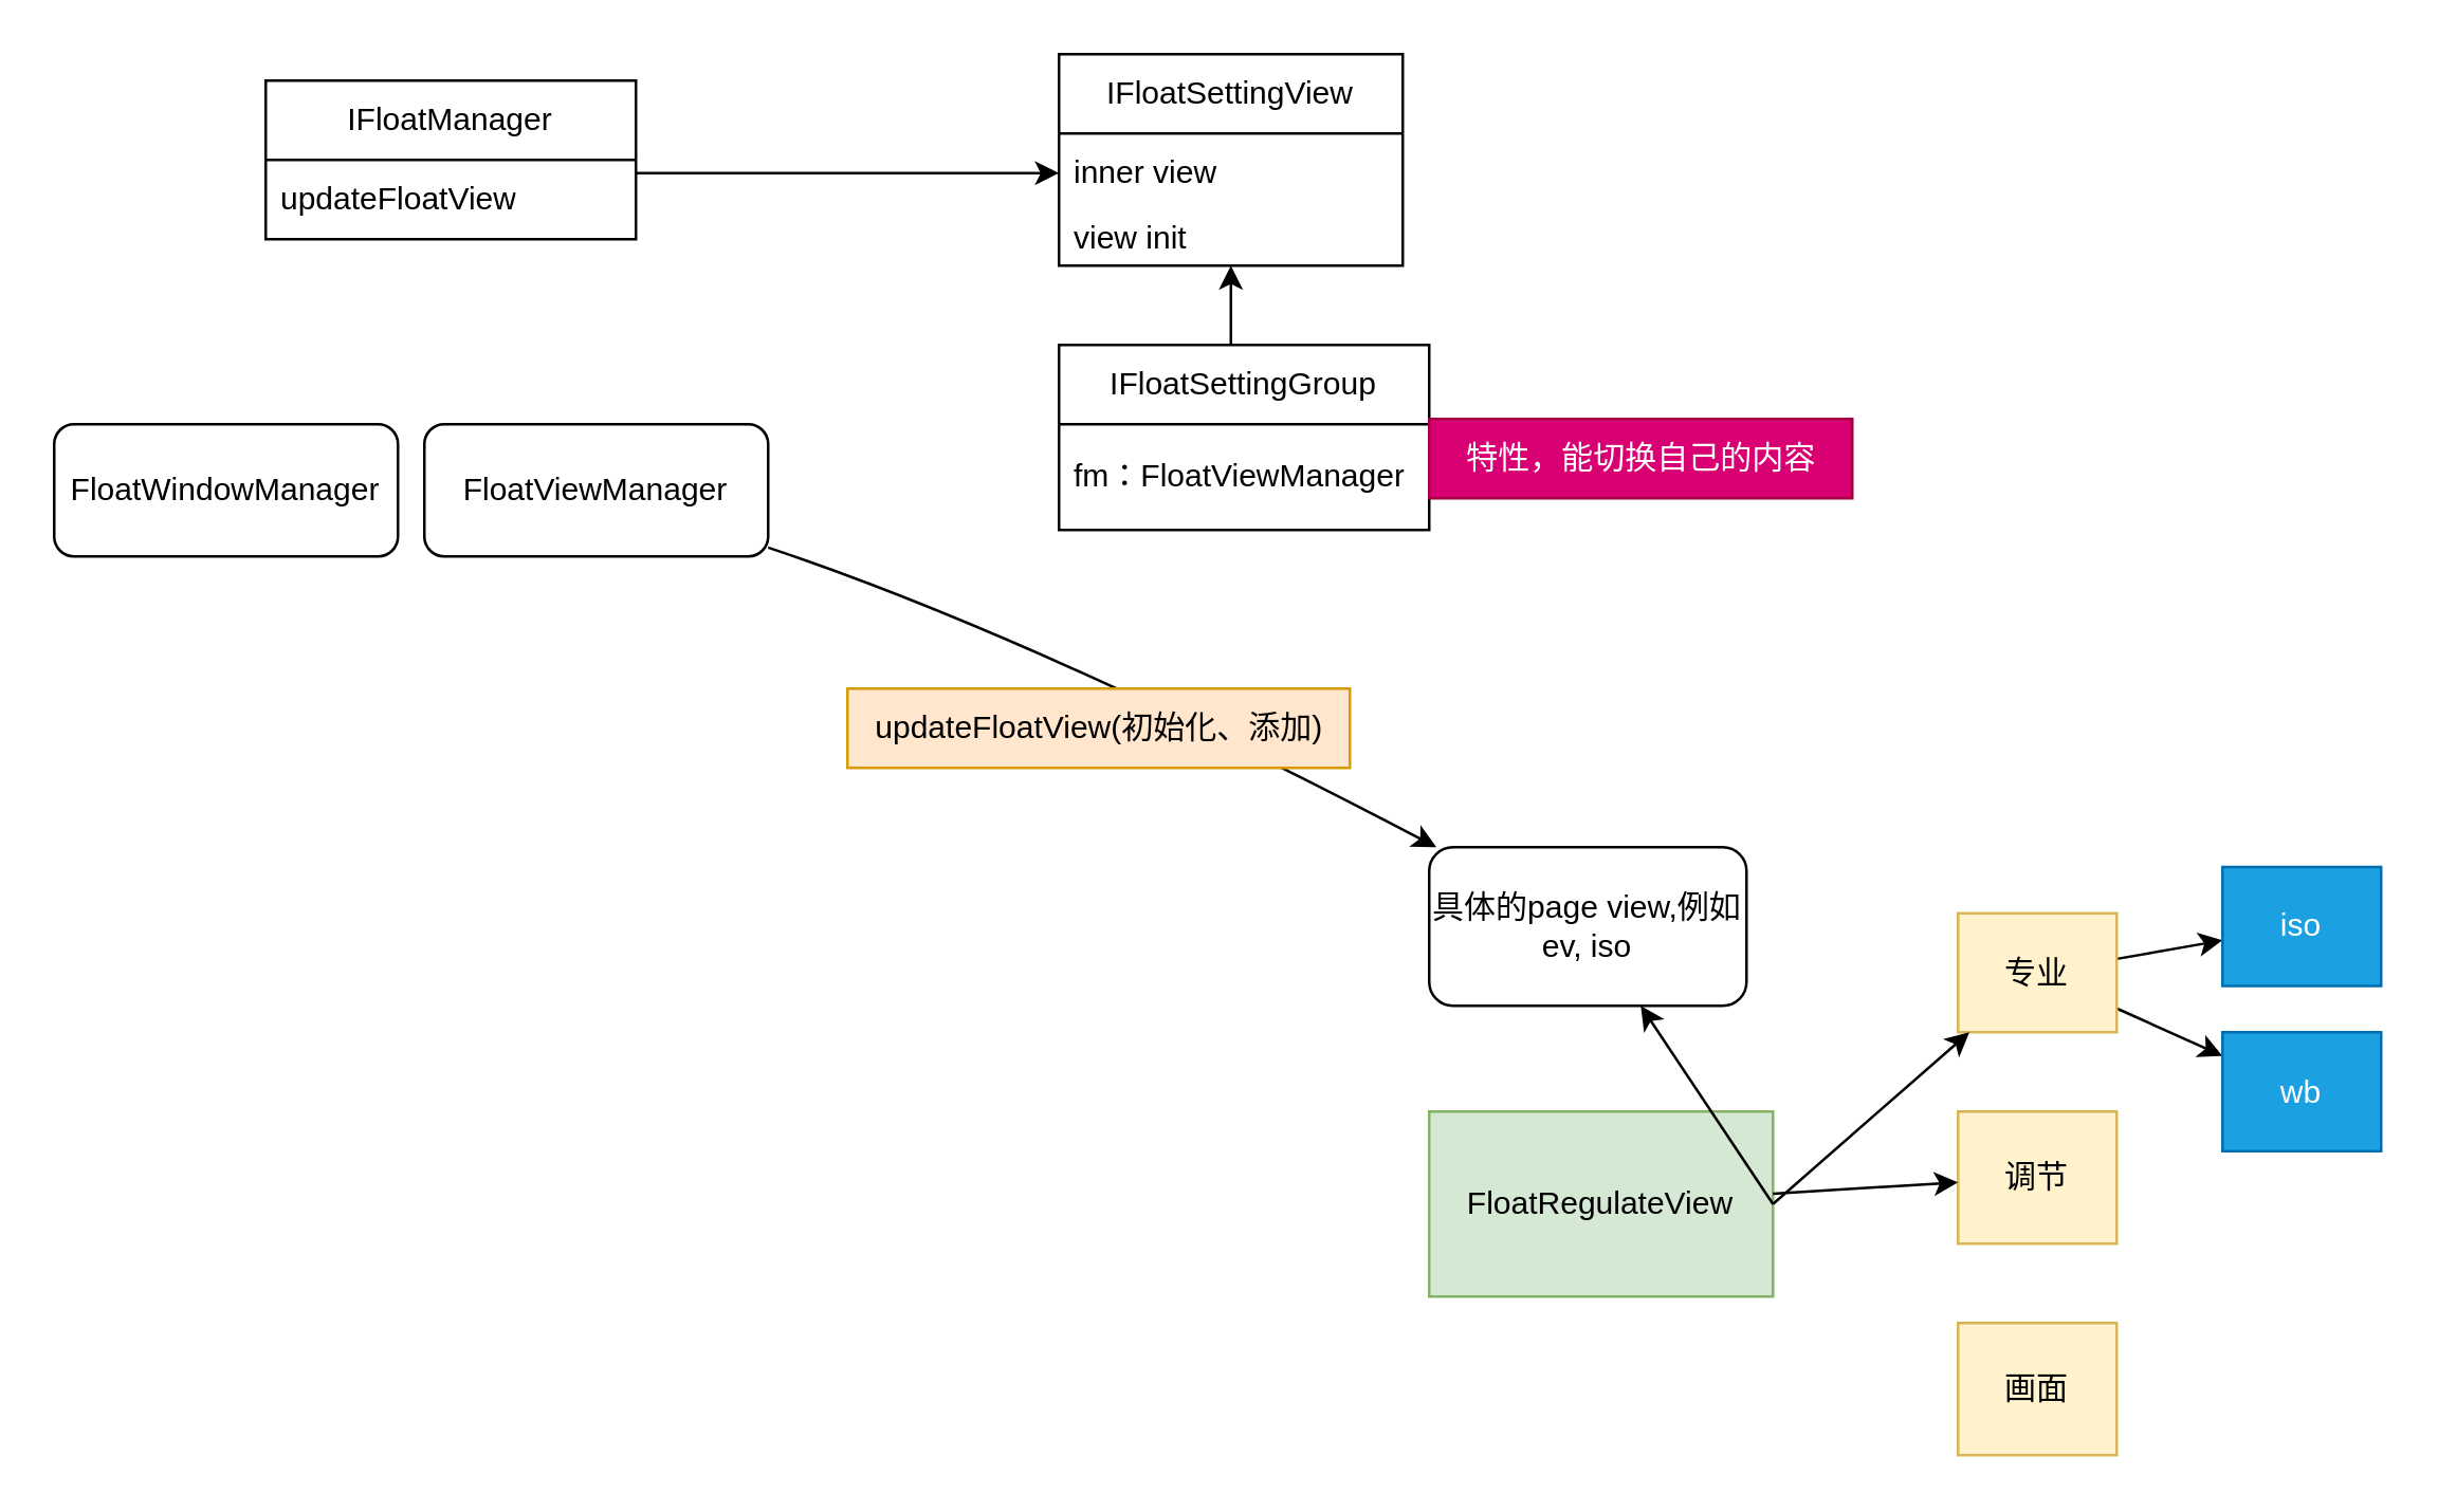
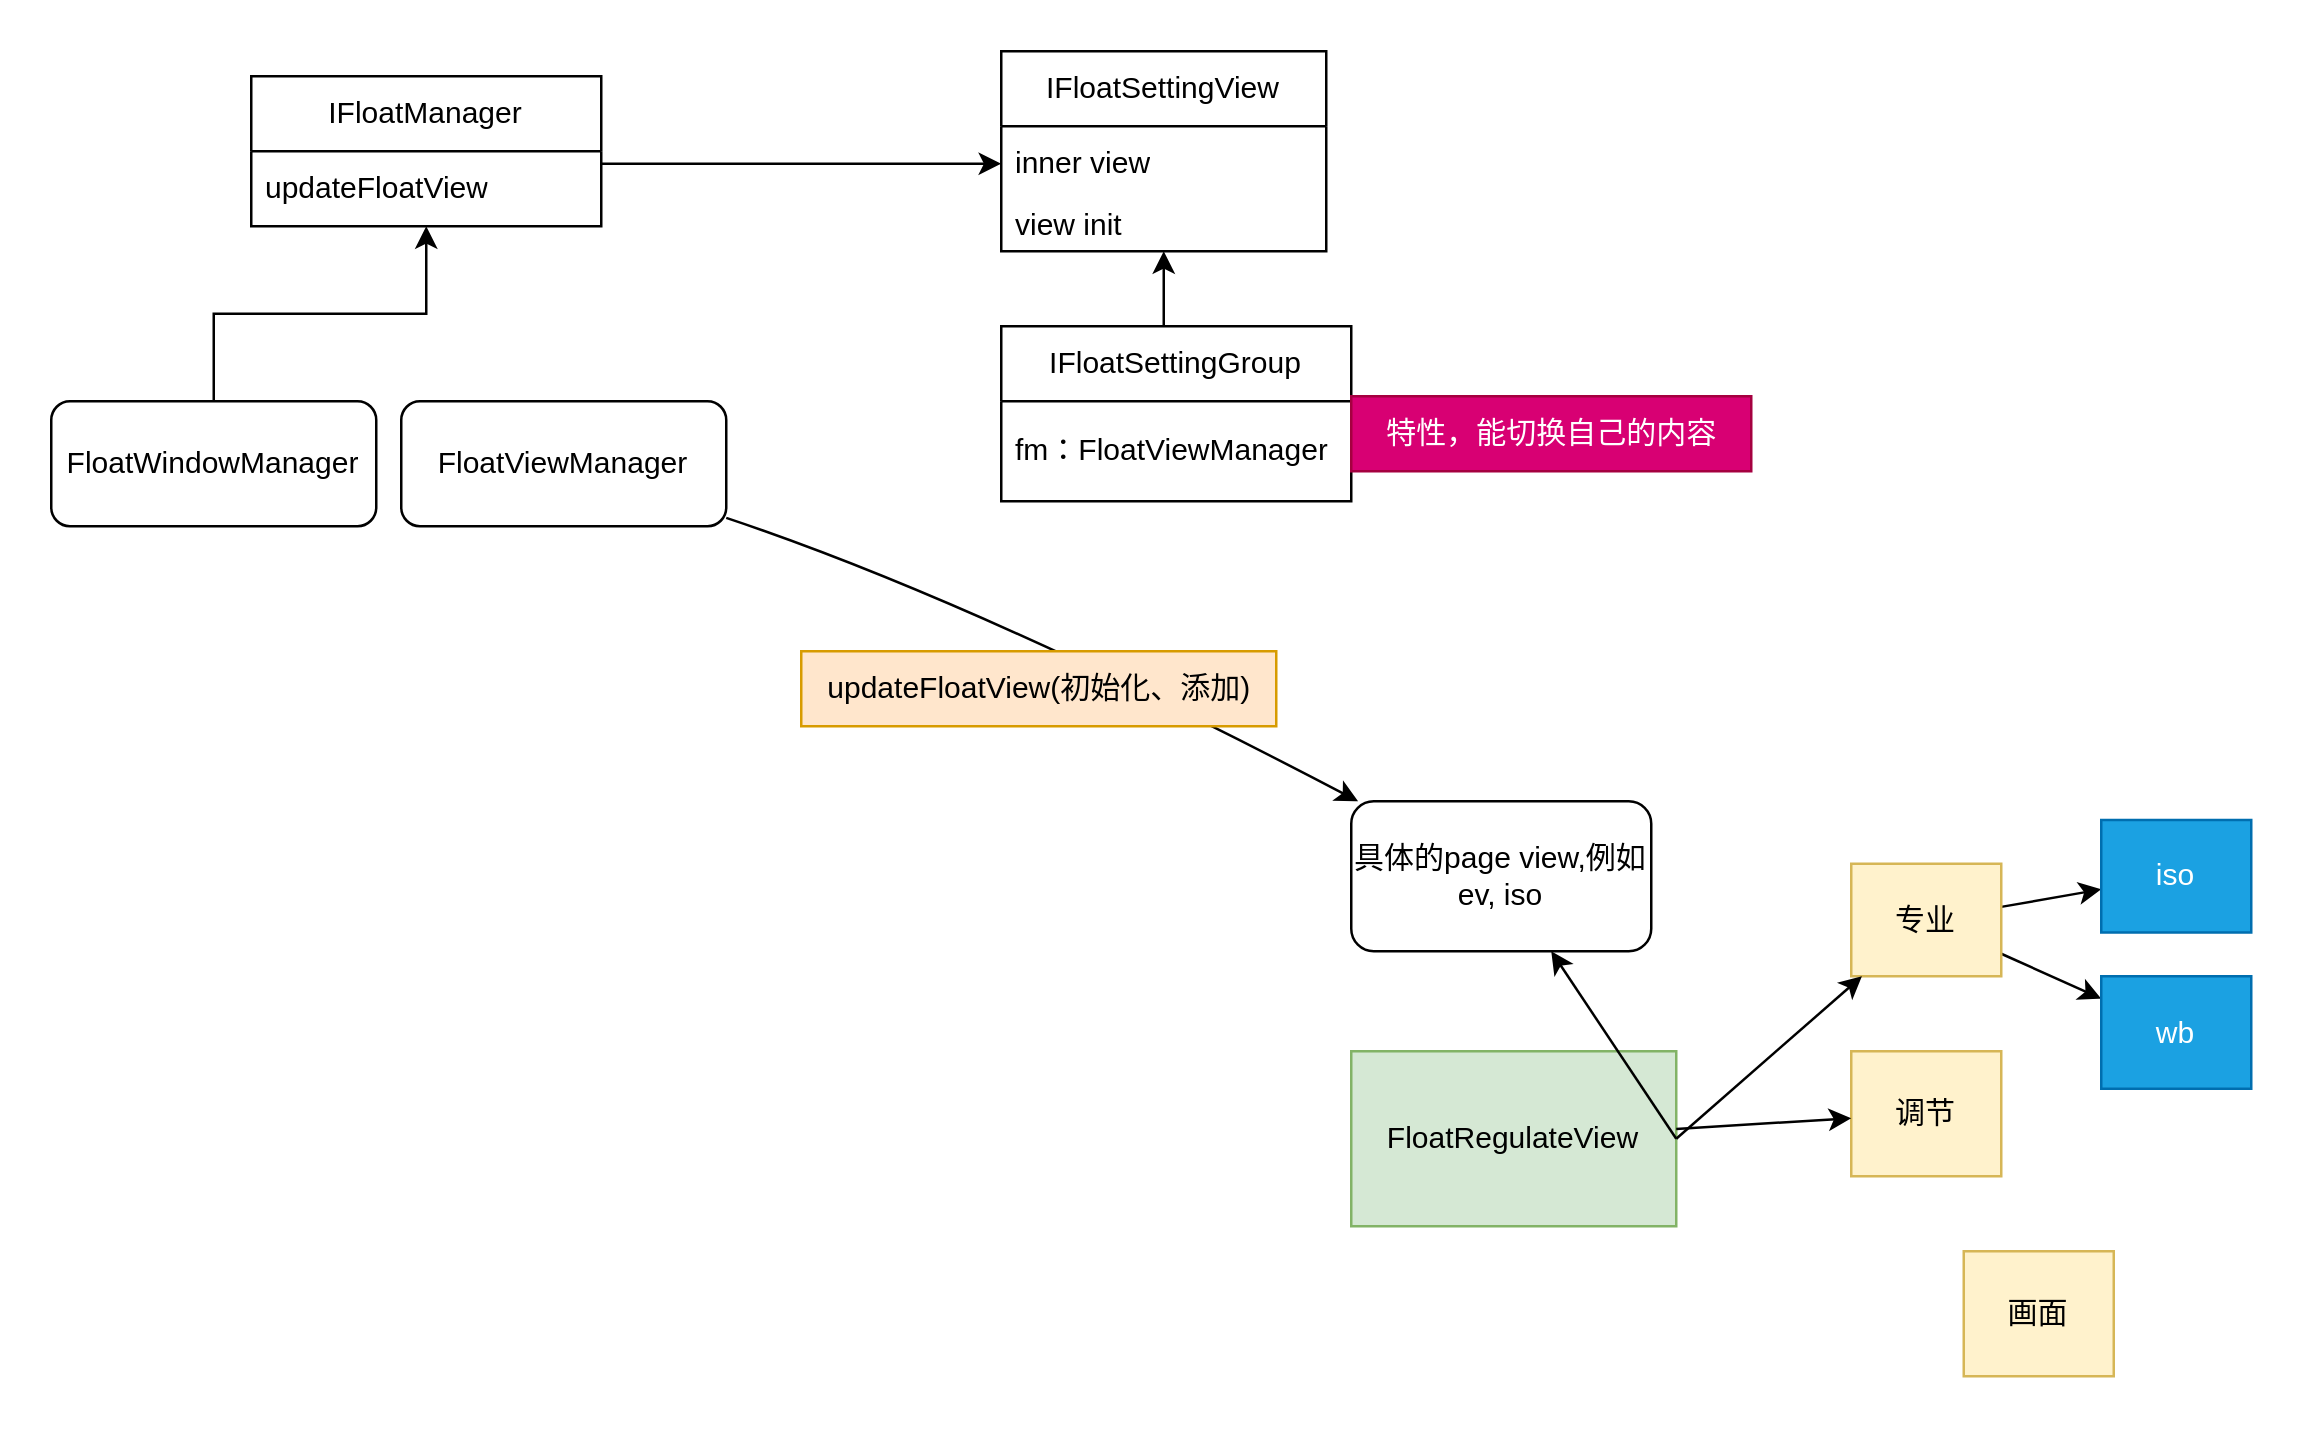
  <mxCell id="0" />
  <mxCell id="1" parent="0" />
  <mxCell id="2" value="IFloatSettingView" style="swimlane;fontStyle=0;childLayout=stackLayout;horizontal=1;startSize=30;horizontalStack=0;resizeParent=1;resizeParentMax=0;resizeLast=0;collapsible=1;marginBottom=0;whiteSpace=wrap;html=1;" vertex="1" parent="1"><mxGeometry x="400" y="20" width="130" height="80" as="geometry" /></mxCell>
  <mxCell id="3" value="inner view" style="text;strokeColor=none;fillColor=none;align=left;verticalAlign=middle;spacingLeft=4;spacingRight=4;overflow=hidden;points=[[0,0.5],[1,0.5]];portConstraint=eastwest;rotatable=0;whiteSpace=wrap;html=1;" vertex="1" parent="2"><mxGeometry y="30" width="130" height="30" as="geometry" /></mxCell>
  <mxCell id="4" value="view init" style="text;strokeColor=none;fillColor=none;align=left;verticalAlign=middle;spacingLeft=4;spacingRight=4;overflow=hidden;points=[[0,0.5],[1,0.5]];portConstraint=eastwest;rotatable=0;whiteSpace=wrap;html=1;" vertex="1" parent="2"><mxGeometry y="60" width="130" height="20" as="geometry" /></mxCell>
  <mxCell id="5" value="IFloatManager" style="swimlane;fontStyle=0;childLayout=stackLayout;horizontal=1;startSize=30;horizontalStack=0;resizeParent=1;resizeParentMax=0;resizeLast=0;collapsible=1;marginBottom=0;whiteSpace=wrap;html=1;" vertex="1" parent="1"><mxGeometry x="100" y="30" width="140" height="60" as="geometry" /></mxCell>
  <mxCell id="6" value="updateFloatView" style="text;strokeColor=none;fillColor=none;align=left;verticalAlign=middle;spacingLeft=4;spacingRight=4;overflow=hidden;points=[[0,0.5],[1,0.5]];portConstraint=eastwest;rotatable=0;whiteSpace=wrap;html=1;" vertex="1" parent="5"><mxGeometry y="30" width="140" height="30" as="geometry" /></mxCell>
  <mxCell id="7" style="edgeStyle=orthogonalEdgeStyle;rounded=0;orthogonalLoop=1;jettySize=auto;html=1;" edge="1" parent="1" source="6" target="2"><mxGeometry relative="1" as="geometry"><Array as="points"><mxPoint x="280" y="65" /><mxPoint x="280" y="65" /></Array></mxGeometry></mxCell>
+ <mxCell id="8" style="edgeStyle=orthogonalEdgeStyle;rounded=0;orthogonalLoop=1;jettySize=auto;html=1;" edge="1" parent="1" source="9" target="5"><mxGeometry relative="1" as="geometry" /></mxCell>
  <mxCell id="9" value="FloatWindowManager" style="rounded=1;whiteSpace=wrap;html=1;" vertex="1" parent="1"><mxGeometry x="20" y="160" width="130" height="50" as="geometry" /></mxCell>
  <mxCell id="10" value="FloatViewManager" style="rounded=1;whiteSpace=wrap;html=1;" vertex="1" parent="1"><mxGeometry x="160" y="160" width="130" height="50" as="geometry" /></mxCell>
  <mxCell id="11" value="具体的page view,例如ev, iso" style="rounded=1;whiteSpace=wrap;html=1;" vertex="1" parent="1"><mxGeometry x="540" y="320" width="120" height="60" as="geometry" /></mxCell>
  <mxCell id="12" value="" style="curved=1;endArrow=classic;html=1;rounded=0;" edge="1" parent="1" source="10" target="11"><mxGeometry width="50" height="50" relative="1" as="geometry"><mxPoint x="244.444" y="220" as="sourcePoint" /><mxPoint x="500" y="239.714" as="targetPoint" /><Array as="points"><mxPoint x="390" y="240" /></Array></mxGeometry></mxCell>
  <mxCell id="13" value="updateFloatView(初始化、添加)" style="text;html=1;align=center;verticalAlign=middle;resizable=0;points=[];autosize=1;strokeColor=#d79b00;fillColor=#ffe6cc;" vertex="1" parent="1"><mxGeometry x="320" y="260" width="190" height="30" as="geometry" /></mxCell>
  <mxCell id="14" style="edgeStyle=orthogonalEdgeStyle;rounded=0;orthogonalLoop=1;jettySize=auto;html=1;" edge="1" parent="1" source="15" target="2"><mxGeometry relative="1" as="geometry"><Array as="points"><mxPoint x="465" y="120" /><mxPoint x="465" y="120" /></Array></mxGeometry></mxCell>
  <mxCell id="15" value="IFloatSettingGroup" style="swimlane;fontStyle=0;childLayout=stackLayout;horizontal=1;startSize=30;horizontalStack=0;resizeParent=1;resizeParentMax=0;resizeLast=0;collapsible=1;marginBottom=0;whiteSpace=wrap;html=1;" vertex="1" parent="1"><mxGeometry x="400" y="130" width="140" height="70" as="geometry" /></mxCell>
  <mxCell id="16" value="fm：FloatViewManager" style="text;strokeColor=none;fillColor=none;align=left;verticalAlign=middle;spacingLeft=4;spacingRight=4;overflow=hidden;points=[[0,0.5],[1,0.5]];portConstraint=eastwest;rotatable=0;whiteSpace=wrap;html=1;" vertex="1" parent="15"><mxGeometry y="30" width="140" height="40" as="geometry" /></mxCell>
  <mxCell id="17" value="FloatRegulateView" style="rounded=0;whiteSpace=wrap;html=1;fillColor=#d5e8d4;strokeColor=#82b366;" vertex="1" parent="1"><mxGeometry x="540" y="420" width="130" height="70" as="geometry" /></mxCell>
  <mxCell id="18" style="rounded=0;orthogonalLoop=1;jettySize=auto;html=1;" edge="1" parent="1" source="20" target="27"><mxGeometry relative="1" as="geometry" /></mxCell>
  <mxCell id="19" style="rounded=0;orthogonalLoop=1;jettySize=auto;html=1;" edge="1" parent="1" source="20" target="28"><mxGeometry relative="1" as="geometry" /></mxCell>
  <mxCell id="20" value="专业" style="whiteSpace=wrap;html=1;fillColor=#fff2cc;strokeColor=#d6b656;" vertex="1" parent="1"><mxGeometry x="740" y="345" width="60" height="45" as="geometry" /></mxCell>
  <mxCell id="21" value="调节" style="whiteSpace=wrap;html=1;fillColor=#fff2cc;strokeColor=#d6b656;" vertex="1" parent="1"><mxGeometry x="740" y="420" width="60" height="50" as="geometry" /></mxCell>
- <mxCell id="22" value="画面" style="whiteSpace=wrap;html=1;fillColor=#fff2cc;strokeColor=#d6b656;" vertex="1" parent="1"><mxGeometry x="740" y="500" width="60" height="50" as="geometry" /></mxCell>
+ <mxCell id="22" value="画面" style="whiteSpace=wrap;html=1;fillColor=#fff2cc;strokeColor=#d6b656;" vertex="1" parent="1"><mxGeometry x="785" y="500" width="60" height="50" as="geometry" /></mxCell>
  <mxCell id="23" value="" style="endArrow=classic;html=1;rounded=0;exitX=1;exitY=0.5;exitDx=0;exitDy=0;" edge="1" parent="1" source="17" target="20"><mxGeometry width="50" height="50" relative="1" as="geometry"><mxPoint x="210" y="480" as="sourcePoint" /><mxPoint x="260" y="430" as="targetPoint" /></mxGeometry></mxCell>
  <mxCell id="24" value="" style="endArrow=classic;html=1;rounded=0;" edge="1" parent="1" source="17" target="21"><mxGeometry width="50" height="50" relative="1" as="geometry"><mxPoint x="690" y="510" as="sourcePoint" /><mxPoint x="740" y="460" as="targetPoint" /></mxGeometry></mxCell>
  <mxCell id="25" value="" style="endArrow=classic;html=1;rounded=0;exitX=1;exitY=0.5;exitDx=0;exitDy=0;" edge="1" parent="1" source="17" target="11"><mxGeometry width="50" height="50" relative="1" as="geometry"><mxPoint x="660" y="580" as="sourcePoint" /><mxPoint x="710" y="530" as="targetPoint" /></mxGeometry></mxCell>
  <mxCell id="26" value="特性，能切换自己的内容" style="text;html=1;align=center;verticalAlign=middle;resizable=0;points=[];autosize=1;strokeColor=#A50040;fillColor=#d80073;fontColor=#ffffff;" vertex="1" parent="1"><mxGeometry x="540" y="158" width="160" height="30" as="geometry" /></mxCell>
  <mxCell id="27" value="iso" style="whiteSpace=wrap;html=1;fillColor=#1ba1e2;strokeColor=#006EAF;fontColor=#ffffff;" vertex="1" parent="1"><mxGeometry x="840" y="327.5" width="60" height="45" as="geometry" /></mxCell>
  <mxCell id="28" value="wb" style="whiteSpace=wrap;html=1;fillColor=#1ba1e2;strokeColor=#006EAF;fontColor=#ffffff;" vertex="1" parent="1"><mxGeometry x="840" y="390" width="60" height="45" as="geometry" /></mxCell>
